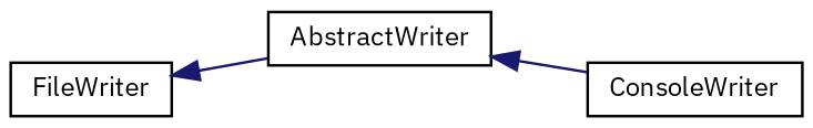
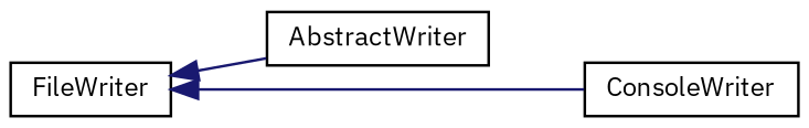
  digraph {
    fontname="IBM Plex Sans"
    rankdir=LR
    node [color=black fillcolor=white fontname="IBM Plex Sans" fontsize=10 shape=record style=filled]
    edge [color=midnightblue dir=back fontname="IBM Plex Sans" fontsize=10 labelfontname=Helvetica labelfontsize=10 style=solid]
    n1 [height=0.2 label=AbstractWriter width=0.4]
    n2 [height=0.2 label=ConsoleWriter width=0.4]
    n3 [height=0.2 label=FileWriter width=0.4]
-   n1 -> n2
+   n3 -> n2
    n3 -> n1
  }
